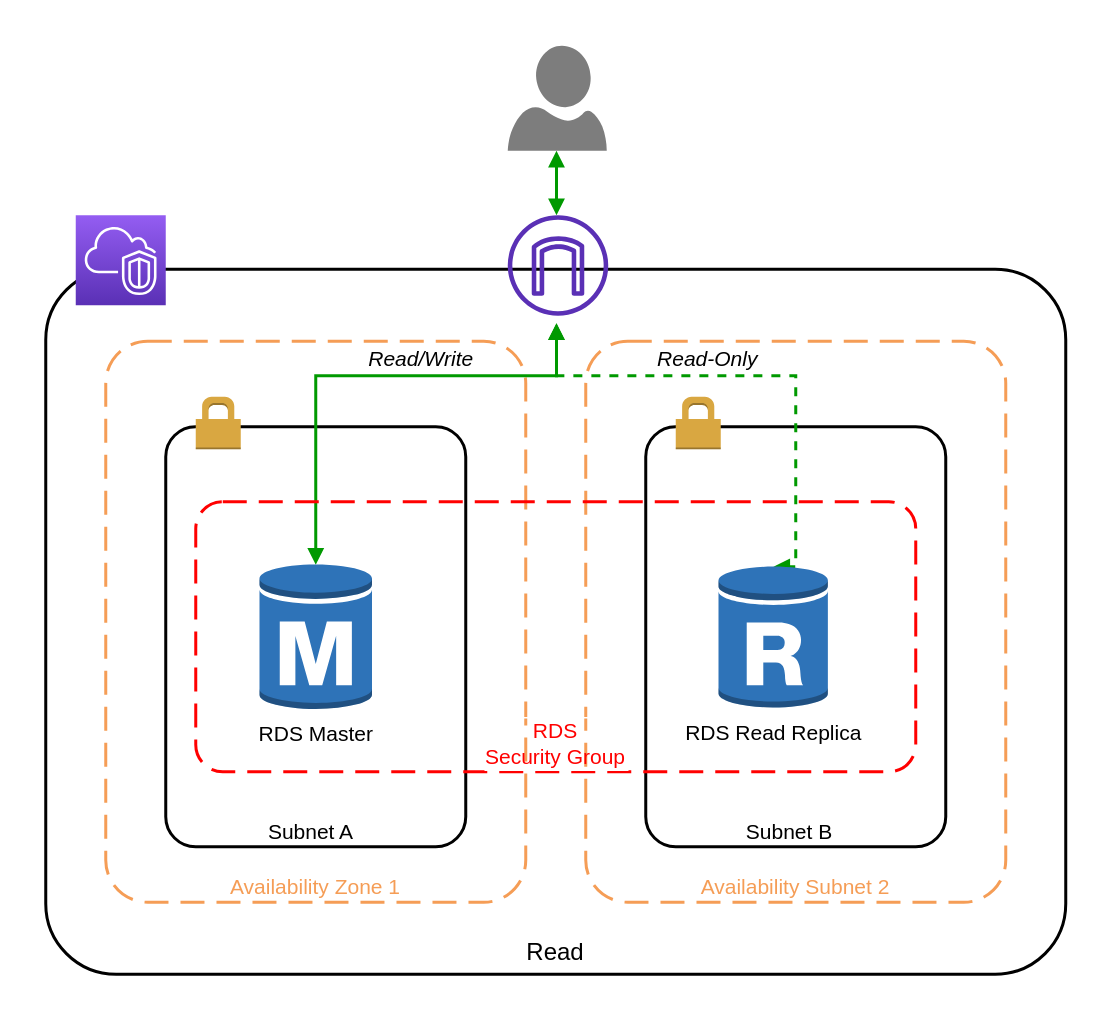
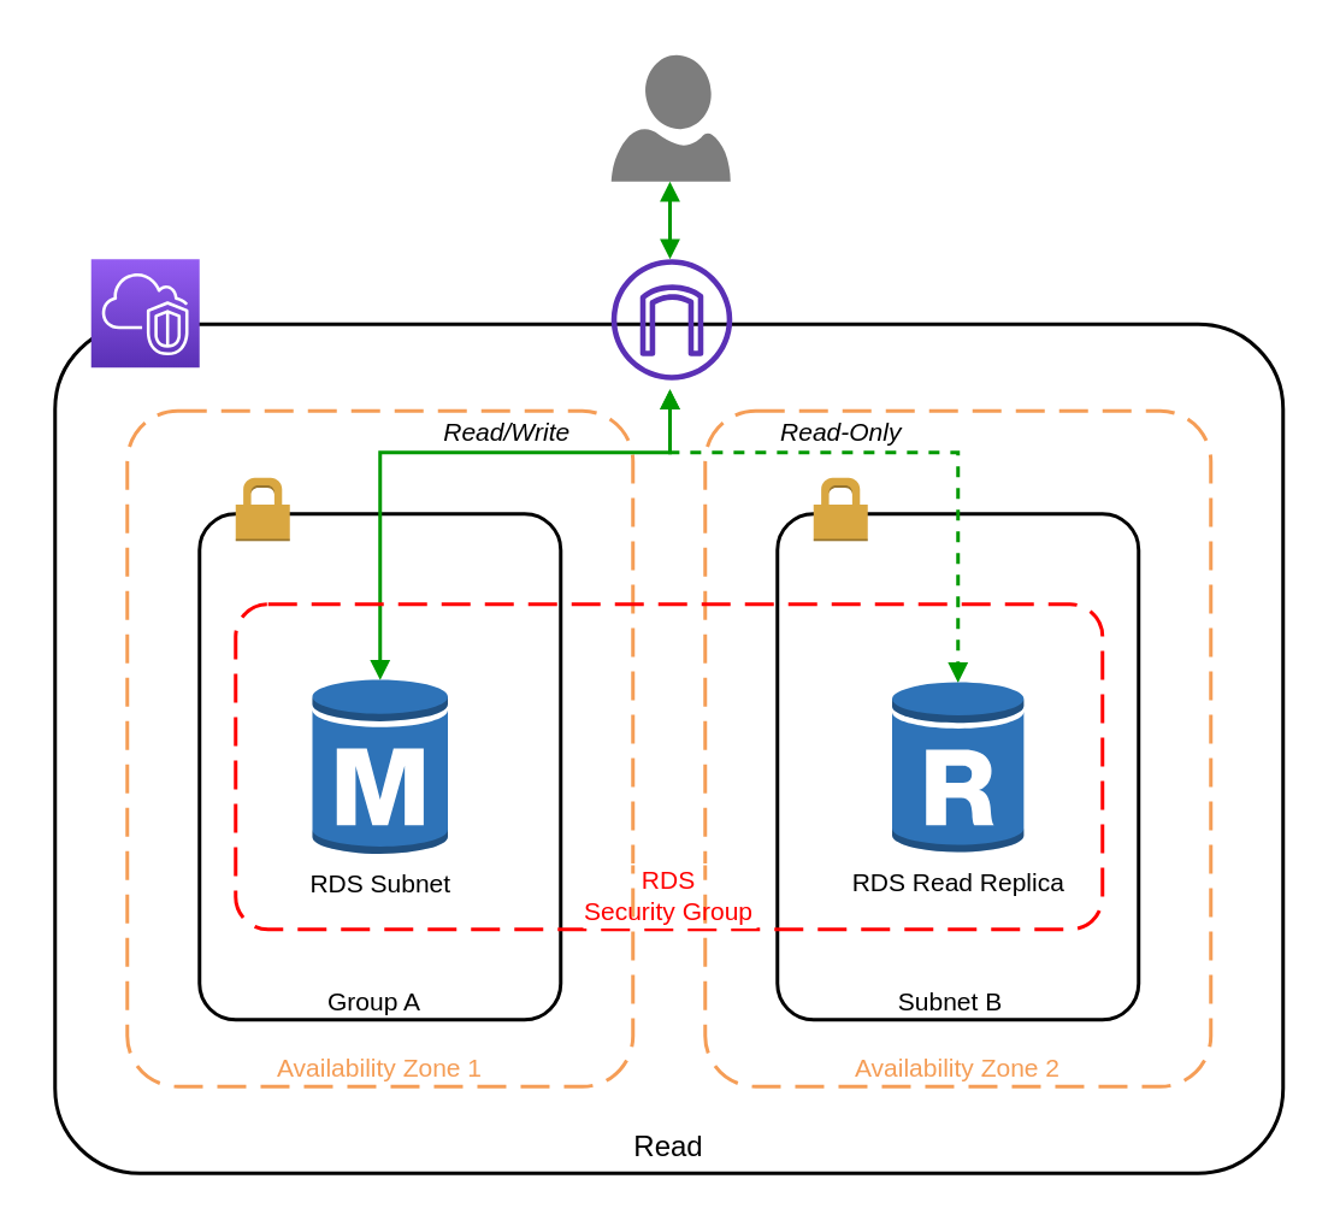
  <mxCell id="0" />
  <mxCell id="1" parent="0" />
  <mxCell id="2" value="" style="rounded=0;whiteSpace=wrap;html=1;fontSize=14;strokeColor=none;" vertex="1" parent="1"><mxGeometry x="20" y="20" width="700" height="640" as="geometry" /></mxCell>
  <mxCell id="3" value="Read" style="rounded=1;arcSize=10;dashed=0;strokeColor=#000000;fillColor=none;gradientColor=none;strokeWidth=2;verticalAlign=bottom;fontSize=16;spacingBottom=4;" vertex="1" parent="1"><mxGeometry x="30" y="179" width="680" height="470" as="geometry" /></mxCell>
  <mxCell id="4" value="Availability Zone 1" style="rounded=1;arcSize=10;dashed=1;strokeColor=#F59D56;fillColor=none;gradientColor=none;dashPattern=8 4;strokeWidth=2;verticalAlign=bottom;fontSize=14;fontColor=#F59D56;" vertex="1" parent="1"><mxGeometry x="70" y="227" width="280" height="374" as="geometry" /></mxCell>
- <mxCell id="5" value="Subnet A" style="rounded=1;arcSize=10;dashed=0;strokeColor=#000000;fillColor=none;gradientColor=none;strokeWidth=2;verticalAlign=bottom;align=center;spacingRight=6;fontSize=14;" vertex="1" parent="1"><mxGeometry x="110" y="284" width="200" height="280" as="geometry" /></mxCell>
- <mxCell id="6" value="Availability Subnet 2" style="rounded=1;arcSize=10;dashed=1;strokeColor=#F59D56;fillColor=none;gradientColor=none;dashPattern=8 4;strokeWidth=2;verticalAlign=bottom;fontSize=14;fontColor=#F59D56;" vertex="1" parent="1"><mxGeometry x="390" y="227" width="280" height="374" as="geometry" /></mxCell>
+ <mxCell id="5" value="Group A" style="rounded=1;arcSize=10;dashed=0;strokeColor=#000000;fillColor=none;gradientColor=none;strokeWidth=2;verticalAlign=bottom;align=center;spacingRight=6;fontSize=14;" vertex="1" parent="1"><mxGeometry x="110" y="284" width="200" height="280" as="geometry" /></mxCell>
+ <mxCell id="6" value="Availability Zone 2" style="rounded=1;arcSize=10;dashed=1;strokeColor=#F59D56;fillColor=none;gradientColor=none;dashPattern=8 4;strokeWidth=2;verticalAlign=bottom;fontSize=14;fontColor=#F59D56;" vertex="1" parent="1"><mxGeometry x="390" y="227" width="280" height="374" as="geometry" /></mxCell>
  <mxCell id="7" value="Subnet B" style="rounded=1;arcSize=10;dashed=0;strokeColor=#000000;fillColor=none;gradientColor=none;strokeWidth=2;verticalAlign=bottom;align=center;spacingRight=8;fontSize=14;" vertex="1" parent="1"><mxGeometry x="430" y="284" width="200" height="280" as="geometry" /></mxCell>
  <mxCell id="8" value="" style="dashed=0;html=1;shape=mxgraph.aws3.permissions;fillColor=#D9A741;gradientColor=none;dashed=0;" vertex="1" parent="1"><mxGeometry x="130" y="264" width="30" height="35" as="geometry" /></mxCell>
  <mxCell id="9" value="" style="dashed=0;html=1;shape=mxgraph.aws3.permissions;fillColor=#D9A741;gradientColor=none;dashed=0;" vertex="1" parent="1"><mxGeometry x="450" y="264" width="30" height="35" as="geometry" /></mxCell>
  <mxCell id="10" style="edgeStyle=orthogonalEdgeStyle;rounded=0;orthogonalLoop=1;jettySize=auto;html=1;exitX=0.5;exitY=1;exitDx=0;exitDy=0;exitPerimeter=0;entryX=0.5;entryY=0.02;entryDx=0;entryDy=0;entryPerimeter=0;fontSize=13;strokeColor=#009900;endFill=1;endArrow=block;startArrow=block;startFill=1;strokeWidth=2;" edge="1" parent="1" target="15"><mxGeometry relative="1" as="geometry"><Array as="points"><mxPoint x="371" y="250" /><mxPoint x="210" y="250" /></Array><mxPoint x="370.5" y="215" as="sourcePoint" /></mxGeometry></mxCell>
  <mxCell id="11" value="Read/Write" style="text;html=1;resizable=0;points=[];align=center;verticalAlign=middle;labelBackgroundColor=#ffffff;fontSize=14;fontStyle=2" vertex="1" connectable="0" parent="10"><mxGeometry x="-0.23" relative="1" as="geometry"><mxPoint x="-2" y="-12" as="offset" /></mxGeometry></mxCell>
  <mxCell id="12" style="edgeStyle=orthogonalEdgeStyle;rounded=0;orthogonalLoop=1;jettySize=auto;html=1;entryX=0.5;entryY=0.02;entryDx=0;entryDy=0;entryPerimeter=0;strokeWidth=2;fontSize=13;strokeColor=#009900;endFill=1;endArrow=block;startFill=1;startArrow=block;dashed=1;" edge="1" parent="1" target="16"><mxGeometry relative="1" as="geometry"><Array as="points"><mxPoint x="371" y="250" /><mxPoint x="530" y="250" /></Array><mxPoint x="370.5" y="215" as="sourcePoint" /></mxGeometry></mxCell>
  <mxCell id="13" value="Read-Only" style="text;html=1;resizable=0;points=[];align=center;verticalAlign=middle;labelBackgroundColor=#ffffff;fontSize=14;fontStyle=2" vertex="1" connectable="0" parent="12"><mxGeometry x="-0.196" y="1" relative="1" as="geometry"><mxPoint y="-11" as="offset" /></mxGeometry></mxCell>
  <mxCell id="14" value="RDS &#10;Security Group" style="rounded=1;arcSize=10;dashed=1;strokeColor=#ff0000;fillColor=none;gradientColor=none;dashPattern=8 4;strokeWidth=2;verticalAlign=bottom;fontSize=14;labelBorderColor=#FFFFFF;fontColor=#FF0000;" vertex="1" parent="1"><mxGeometry x="130" y="334" width="480" height="180" as="geometry" /></mxCell>
- <mxCell id="15" value="RDS Master" style="outlineConnect=0;dashed=0;verticalLabelPosition=bottom;verticalAlign=top;align=center;html=1;shape=mxgraph.aws3.rds_db_instance;fillColor=#2E73B8;gradientColor=none;fontSize=14;" vertex="1" parent="1"><mxGeometry x="172.5" y="374" width="75" height="100" as="geometry" /></mxCell>
- <mxCell id="16" value="RDS Read Replica" style="outlineConnect=0;dashed=0;verticalLabelPosition=bottom;verticalAlign=top;align=center;html=1;shape=mxgraph.aws3.rds_db_instance_read_replica;fillColor=#2E73B8;gradientColor=none;fontSize=14;" vertex="1" parent="1"><mxGeometry x="478.5" y="375.5" width="73" height="97" as="geometry" /></mxCell>
+ <mxCell id="15" value="RDS Subnet" style="outlineConnect=0;dashed=0;verticalLabelPosition=bottom;verticalAlign=top;align=center;html=1;shape=mxgraph.aws3.rds_db_instance;fillColor=#2E73B8;gradientColor=none;fontSize=14;" vertex="1" parent="1"><mxGeometry x="172.5" y="374" width="75" height="100" as="geometry" /></mxCell>
+ <mxCell id="16" value="RDS Read Replica" style="outlineConnect=0;dashed=0;verticalLabelPosition=bottom;verticalAlign=top;align=center;html=1;shape=mxgraph.aws3.rds_db_instance_read_replica;fillColor=#2E73B8;gradientColor=none;fontSize=14;" vertex="1" parent="1"><mxGeometry x="493.5" y="375.5" width="73" height="97" as="geometry" /></mxCell>
  <mxCell id="17" value="" style="shadow=0;dashed=0;html=1;strokeColor=none;labelPosition=center;verticalLabelPosition=bottom;verticalAlign=top;align=center;shape=mxgraph.azure.user;fillColor=#7D7D7D;fontSize=13;" vertex="1" parent="1"><mxGeometry x="338" y="30" width="66" height="70" as="geometry" /></mxCell>
  <mxCell id="18" value="" style="edgeStyle=orthogonalEdgeStyle;html=1;endArrow=block;elbow=vertical;startArrow=block;endFill=1;strokeColor=#009900;rounded=0;fontSize=13;entryX=0.5;entryY=0;entryDx=0;entryDy=0;entryPerimeter=0;startFill=1;strokeWidth=2;" edge="1" parent="1" source="17"><mxGeometry width="100" relative="1" as="geometry"><mxPoint x="369" y="55" as="sourcePoint" /><mxPoint x="370.5" y="143" as="targetPoint" /></mxGeometry></mxCell>
  <mxCell id="19" value="" style="outlineConnect=0;fontColor=#232F3E;gradientColor=#945DF2;gradientDirection=north;fillColor=#5A30B5;strokeColor=#ffffff;dashed=0;verticalLabelPosition=bottom;verticalAlign=top;align=center;html=1;fontSize=12;fontStyle=0;aspect=fixed;shape=mxgraph.aws4.resourceIcon;resIcon=mxgraph.aws4.vpc;" vertex="1" parent="1"><mxGeometry x="50" y="143" width="60" height="60" as="geometry" /></mxCell>
  <mxCell id="20" value="" style="outlineConnect=0;fontColor=#232F3E;gradientColor=none;fillColor=#5A30B5;strokeColor=none;dashed=0;verticalLabelPosition=bottom;verticalAlign=top;align=center;html=1;fontSize=12;fontStyle=0;aspect=fixed;pointerEvents=1;shape=mxgraph.aws4.internet_gateway;" vertex="1" parent="1"><mxGeometry x="338" y="143" width="67" height="67" as="geometry" /></mxCell>
